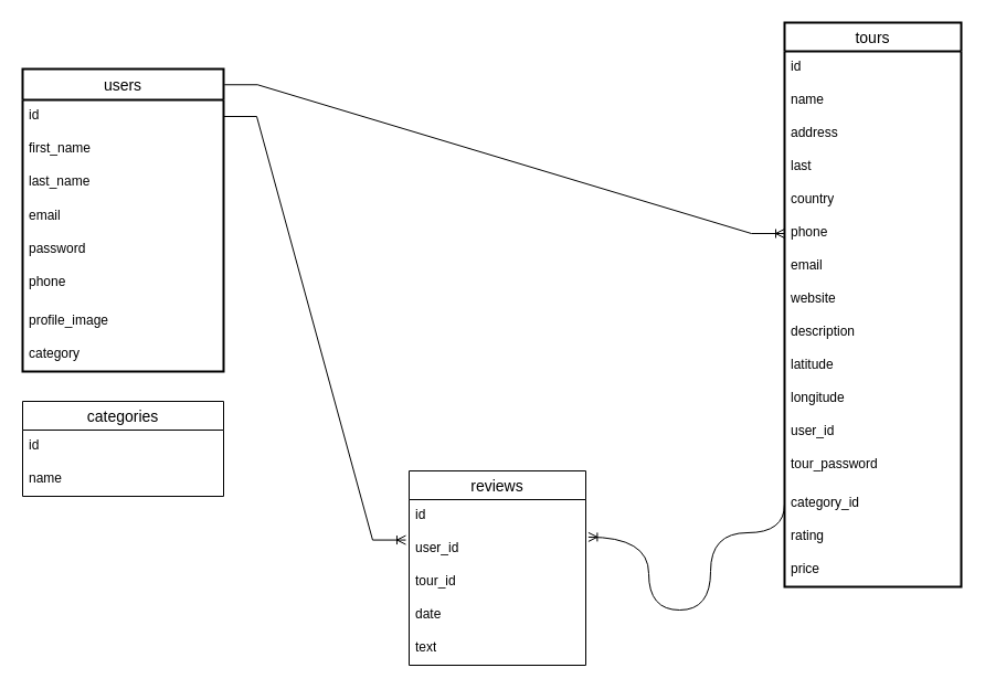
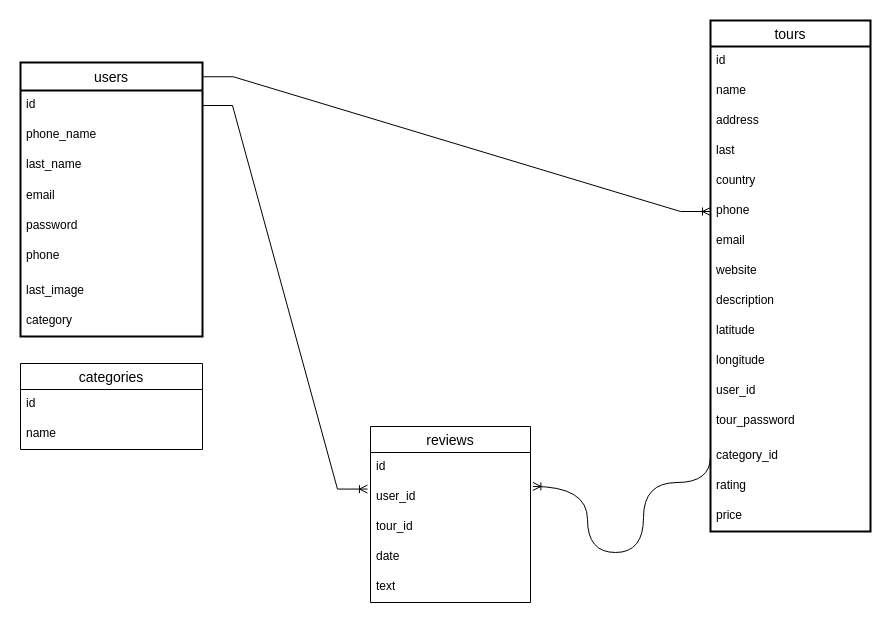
  <mxCell id="0" />
  <mxCell id="1" parent="0" />
  <mxCell id="2" value="users" style="swimlane;fontStyle=0;childLayout=stackLayout;horizontal=1;startSize=28;horizontalStack=0;resizeParent=1;resizeParentMax=0;resizeLast=0;collapsible=1;marginBottom=0;align=center;fontSize=14;strokeWidth=2;rounded=0;" parent="1" vertex="1"><mxGeometry y="62" width="182" height="274" as="geometry" x="20"><mxRectangle x="49" y="28" width="63" height="35" as="alternateBounds" /></mxGeometry></mxCell>
  <mxCell id="3" value="id" style="text;strokeColor=none;fillColor=none;spacingLeft=4;spacingRight=4;overflow=hidden;rotatable=0;points=[[0,0.5],[1,0.5]];portConstraint=eastwest;fontSize=12;whiteSpace=wrap;html=1;" parent="2" vertex="1"><mxGeometry y="28" width="182" height="30" as="geometry" /></mxCell>
- <mxCell id="4" value="first_name" style="text;strokeColor=none;fillColor=none;spacingLeft=4;spacingRight=4;overflow=hidden;rotatable=0;points=[[0,0.5],[1,0.5]];portConstraint=eastwest;fontSize=12;whiteSpace=wrap;html=1;rounded=0;" parent="2" vertex="1"><mxGeometry y="58" width="182" height="30" as="geometry" /></mxCell>
+ <mxCell id="4" value="phone_name" style="text;strokeColor=none;fillColor=none;spacingLeft=4;spacingRight=4;overflow=hidden;rotatable=0;points=[[0,0.5],[1,0.5]];portConstraint=eastwest;fontSize=12;whiteSpace=wrap;html=1;rounded=0;" parent="2" vertex="1"><mxGeometry y="58" width="182" height="30" as="geometry" /></mxCell>
  <mxCell id="5" value="last_name" style="text;strokeColor=none;fillColor=none;spacingLeft=4;spacingRight=4;overflow=hidden;rotatable=0;points=[[0,0.5],[1,0.5]];portConstraint=eastwest;fontSize=12;whiteSpace=wrap;html=1;spacingTop=0;verticalAlign=top;" parent="2" vertex="1"><mxGeometry y="88" width="182" height="31" as="geometry" /></mxCell>
  <mxCell id="6" value="email" style="text;strokeColor=none;fillColor=none;spacingLeft=4;spacingRight=4;overflow=hidden;rotatable=0;points=[[0,0.5],[1,0.5]];portConstraint=eastwest;fontSize=12;whiteSpace=wrap;html=1;" parent="2" vertex="1"><mxGeometry y="119" width="182" height="30" as="geometry" /></mxCell>
  <mxCell id="7" value="password" style="text;strokeColor=none;fillColor=none;spacingLeft=4;spacingRight=4;overflow=hidden;rotatable=0;points=[[0,0.5],[1,0.5]];portConstraint=eastwest;fontSize=12;whiteSpace=wrap;html=1;" parent="2" vertex="1"><mxGeometry y="149" width="182" height="30" as="geometry" /></mxCell>
  <mxCell id="8" value="phone" style="text;strokeColor=none;fillColor=none;spacingLeft=4;spacingRight=4;overflow=hidden;rotatable=0;points=[[0,0.5],[1,0.5]];portConstraint=eastwest;fontSize=12;whiteSpace=wrap;html=1;" parent="2" vertex="1"><mxGeometry y="179" width="182" height="35" as="geometry" /></mxCell>
- <mxCell id="9" value="profile_image" style="text;strokeColor=none;fillColor=none;spacingLeft=4;spacingRight=4;overflow=hidden;rotatable=0;points=[[0,0.5],[1,0.5]];portConstraint=eastwest;fontSize=12;whiteSpace=wrap;html=1;" parent="2" vertex="1"><mxGeometry y="214" width="182" height="30" as="geometry" /></mxCell>
+ <mxCell id="9" value="last_image" style="text;strokeColor=none;fillColor=none;spacingLeft=4;spacingRight=4;overflow=hidden;rotatable=0;points=[[0,0.5],[1,0.5]];portConstraint=eastwest;fontSize=12;whiteSpace=wrap;html=1;" parent="2" vertex="1"><mxGeometry y="214" width="182" height="30" as="geometry" /></mxCell>
  <mxCell id="10" value="category" style="text;strokeColor=none;fillColor=none;spacingLeft=4;spacingRight=4;overflow=hidden;rotatable=0;points=[[0,0.5],[1,0.5]];portConstraint=eastwest;fontSize=12;whiteSpace=wrap;html=1;" parent="2" vertex="1"><mxGeometry y="244" width="182" height="30" as="geometry" /></mxCell>
  <mxCell id="11" value="tours" style="swimlane;fontStyle=0;childLayout=stackLayout;horizontal=1;startSize=26;horizontalStack=0;resizeParent=1;resizeParentMax=0;resizeLast=0;collapsible=1;marginBottom=0;align=center;fontSize=14;strokeWidth=2;" parent="1" vertex="1"><mxGeometry x="710" y="20" width="160" height="511" as="geometry"><mxRectangle x="728" y="-350" width="70" height="35" as="alternateBounds" /></mxGeometry></mxCell>
  <mxCell id="12" value="id" style="text;strokeColor=none;fillColor=none;spacingLeft=4;spacingRight=4;overflow=hidden;rotatable=0;points=[[0,0.5],[1,0.5]];portConstraint=eastwest;fontSize=12;whiteSpace=wrap;html=1;" parent="11" vertex="1"><mxGeometry y="26" width="160" height="30" as="geometry" /></mxCell>
  <mxCell id="13" value="name" style="text;strokeColor=none;fillColor=none;spacingLeft=4;spacingRight=4;overflow=hidden;rotatable=0;points=[[0,0.5],[1,0.5]];portConstraint=eastwest;fontSize=12;whiteSpace=wrap;html=1;" parent="11" vertex="1"><mxGeometry y="56" width="160" height="30" as="geometry" /></mxCell>
  <mxCell id="14" value="address" style="text;strokeColor=none;fillColor=none;spacingLeft=4;spacingRight=4;overflow=hidden;rotatable=0;points=[[0,0.5],[1,0.5]];portConstraint=eastwest;fontSize=12;whiteSpace=wrap;html=1;" parent="11" vertex="1"><mxGeometry y="86" width="160" height="30" as="geometry" /></mxCell>
  <mxCell id="15" value="last" style="text;strokeColor=none;fillColor=none;spacingLeft=4;spacingRight=4;overflow=hidden;rotatable=0;points=[[0,0.5],[1,0.5]];portConstraint=eastwest;fontSize=12;whiteSpace=wrap;html=1;" parent="11" vertex="1"><mxGeometry y="116" width="160" height="30" as="geometry" /></mxCell>
  <mxCell id="16" value="country" style="text;strokeColor=none;fillColor=none;spacingLeft=4;spacingRight=4;overflow=hidden;rotatable=0;points=[[0,0.5],[1,0.5]];portConstraint=eastwest;fontSize=12;whiteSpace=wrap;html=1;" parent="11" vertex="1"><mxGeometry y="146" width="160" height="30" as="geometry" /></mxCell>
  <mxCell id="17" value="phone" style="text;strokeColor=none;fillColor=none;spacingLeft=4;spacingRight=4;overflow=hidden;rotatable=0;points=[[0,0.5],[1,0.5]];portConstraint=eastwest;fontSize=12;whiteSpace=wrap;html=1;" parent="11" vertex="1"><mxGeometry y="176" width="160" height="30" as="geometry" /></mxCell>
  <mxCell id="18" value="email" style="text;strokeColor=none;fillColor=none;spacingLeft=4;spacingRight=4;overflow=hidden;rotatable=0;points=[[0,0.5],[1,0.5]];portConstraint=eastwest;fontSize=12;whiteSpace=wrap;html=1;" parent="11" vertex="1"><mxGeometry y="206" width="160" height="30" as="geometry" /></mxCell>
  <mxCell id="19" value="website" style="text;strokeColor=none;fillColor=none;spacingLeft=4;spacingRight=4;overflow=hidden;rotatable=0;points=[[0,0.5],[1,0.5]];portConstraint=eastwest;fontSize=12;whiteSpace=wrap;html=1;" parent="11" vertex="1"><mxGeometry y="236" width="160" height="30" as="geometry" /></mxCell>
  <mxCell id="20" value="description" style="text;strokeColor=none;fillColor=none;spacingLeft=4;spacingRight=4;overflow=hidden;rotatable=0;points=[[0,0.5],[1,0.5]];portConstraint=eastwest;fontSize=12;whiteSpace=wrap;html=1;" parent="11" vertex="1"><mxGeometry y="266" width="160" height="30" as="geometry" /></mxCell>
  <mxCell id="21" value="latitude" style="text;strokeColor=none;fillColor=none;spacingLeft=4;spacingRight=4;overflow=hidden;rotatable=0;points=[[0,0.5],[1,0.5]];portConstraint=eastwest;fontSize=12;whiteSpace=wrap;html=1;" parent="11" vertex="1"><mxGeometry y="296" width="160" height="30" as="geometry" /></mxCell>
  <mxCell id="22" value="longitude" style="text;strokeColor=none;fillColor=none;spacingLeft=4;spacingRight=4;overflow=hidden;rotatable=0;points=[[0,0.5],[1,0.5]];portConstraint=eastwest;fontSize=12;whiteSpace=wrap;html=1;" parent="11" vertex="1"><mxGeometry y="326" width="160" height="30" as="geometry" /></mxCell>
  <mxCell id="23" value="user_id" style="text;strokeColor=none;fillColor=none;spacingLeft=4;spacingRight=4;overflow=hidden;rotatable=0;points=[[0,0.5],[1,0.5]];portConstraint=eastwest;fontSize=12;whiteSpace=wrap;html=1;" parent="11" vertex="1"><mxGeometry y="356" width="160" height="30" as="geometry" /></mxCell>
  <mxCell id="24" value="tour_password" style="text;strokeColor=none;fillColor=none;spacingLeft=4;spacingRight=4;overflow=hidden;rotatable=0;points=[[0,0.5],[1,0.5]];portConstraint=eastwest;fontSize=12;whiteSpace=wrap;html=1;" parent="11" vertex="1"><mxGeometry y="386" width="160" height="35" as="geometry" /></mxCell>
  <mxCell id="25" value="category_id" style="text;strokeColor=none;fillColor=none;spacingLeft=4;spacingRight=4;overflow=hidden;rotatable=0;points=[[0,0.5],[1,0.5]];portConstraint=eastwest;fontSize=12;whiteSpace=wrap;html=1;" parent="11" vertex="1"><mxGeometry y="421" width="160" height="30" as="geometry" /></mxCell>
  <mxCell id="26" value="rating" style="text;strokeColor=none;fillColor=none;spacingLeft=4;spacingRight=4;overflow=hidden;rotatable=0;points=[[0,0.5],[1,0.5]];portConstraint=eastwest;fontSize=12;whiteSpace=wrap;html=1;" parent="11" vertex="1"><mxGeometry y="451" width="160" height="30" as="geometry" /></mxCell>
  <mxCell id="27" value="price" style="text;strokeColor=none;fillColor=none;spacingLeft=4;spacingRight=4;overflow=hidden;rotatable=0;points=[[0,0.5],[1,0.5]];portConstraint=eastwest;fontSize=12;whiteSpace=wrap;html=1;" parent="11" vertex="1"><mxGeometry y="481" width="160" height="30" as="geometry" /></mxCell>
  <mxCell id="28" value="categories" style="swimlane;fontStyle=0;childLayout=stackLayout;horizontal=1;startSize=26;horizontalStack=0;resizeParent=1;resizeParentMax=0;resizeLast=0;collapsible=1;marginBottom=0;align=center;fontSize=14;" parent="1" vertex="1"><mxGeometry y="363" width="182" height="86" as="geometry" x="20" /></mxCell>
  <mxCell id="29" value="id" style="text;strokeColor=none;fillColor=none;spacingLeft=4;spacingRight=4;overflow=hidden;rotatable=0;points=[[0,0.5],[1,0.5]];portConstraint=eastwest;fontSize=12;whiteSpace=wrap;html=1;" parent="28" vertex="1"><mxGeometry y="26" width="182" height="30" as="geometry" /></mxCell>
  <mxCell id="30" value="name" style="text;strokeColor=none;fillColor=none;spacingLeft=4;spacingRight=4;overflow=hidden;rotatable=0;points=[[0,0.5],[1,0.5]];portConstraint=eastwest;fontSize=12;whiteSpace=wrap;html=1;" parent="28" vertex="1"><mxGeometry y="56" width="182" height="30" as="geometry" /></mxCell>
  <mxCell id="31" value="" style="edgeStyle=entityRelationEdgeStyle;fontSize=12;html=1;endArrow=ERoneToMany;rounded=0;exitX=1.004;exitY=0.052;exitDx=0;exitDy=0;exitPerimeter=0;entryX=0;entryY=0.5;entryDx=0;entryDy=0;" parent="1" source="2" target="17" edge="1"><mxGeometry width="100" height="100" relative="1" as="geometry"><mxPoint x="370" y="757" as="sourcePoint" /><mxPoint x="470" y="657" as="targetPoint" /><Array as="points"><mxPoint x="398" y="461" /></Array></mxGeometry></mxCell>
  <mxCell id="32" value="reviews" style="swimlane;fontStyle=0;childLayout=stackLayout;horizontal=1;startSize=26;horizontalStack=0;resizeParent=1;resizeParentMax=0;resizeLast=0;collapsible=1;marginBottom=0;align=center;fontSize=14;" parent="1" vertex="1"><mxGeometry x="370" y="426" width="160" height="176" as="geometry" /></mxCell>
  <mxCell id="33" value="id" style="text;strokeColor=none;fillColor=none;spacingLeft=4;spacingRight=4;overflow=hidden;rotatable=0;points=[[0,0.5],[1,0.5]];portConstraint=eastwest;fontSize=12;whiteSpace=wrap;html=1;" parent="32" vertex="1"><mxGeometry y="26" width="160" height="30" as="geometry" /></mxCell>
  <mxCell id="34" value="user_id" style="text;strokeColor=none;fillColor=none;spacingLeft=4;spacingRight=4;overflow=hidden;rotatable=0;points=[[0,0.5],[1,0.5]];portConstraint=eastwest;fontSize=12;whiteSpace=wrap;html=1;" parent="32" vertex="1"><mxGeometry y="56" width="160" height="30" as="geometry" /></mxCell>
  <mxCell id="35" value="tour_id" style="text;strokeColor=none;fillColor=none;spacingLeft=4;spacingRight=4;overflow=hidden;rotatable=0;points=[[0,0.5],[1,0.5]];portConstraint=eastwest;fontSize=12;whiteSpace=wrap;html=1;" parent="32" vertex="1"><mxGeometry y="86" width="160" height="30" as="geometry" /></mxCell>
  <mxCell id="36" value="date" style="text;strokeColor=none;fillColor=none;spacingLeft=4;spacingRight=4;overflow=hidden;rotatable=0;points=[[0,0.5],[1,0.5]];portConstraint=eastwest;fontSize=12;whiteSpace=wrap;html=1;" parent="32" vertex="1"><mxGeometry y="116" width="160" height="30" as="geometry" /></mxCell>
  <mxCell id="37" value="text" style="text;strokeColor=none;fillColor=none;spacingLeft=4;spacingRight=4;overflow=hidden;rotatable=0;points=[[0,0.5],[1,0.5]];portConstraint=eastwest;fontSize=12;whiteSpace=wrap;html=1;" parent="32" vertex="1"><mxGeometry y="146" width="160" height="30" as="geometry" /></mxCell>
  <mxCell id="38" value="" style="edgeStyle=entityRelationEdgeStyle;fontSize=12;html=1;endArrow=ERoneToMany;rounded=0;exitX=1;exitY=0.5;exitDx=0;exitDy=0;entryX=-0.019;entryY=0.219;entryDx=0;entryDy=0;entryPerimeter=0;" parent="1" source="3" target="34" edge="1"><mxGeometry width="100" height="100" relative="1" as="geometry"><mxPoint x="370" y="393" as="sourcePoint" /><mxPoint x="470" y="293" as="targetPoint" /></mxGeometry></mxCell>
  <mxCell id="39" value="" style="edgeStyle=orthogonalEdgeStyle;fontSize=12;html=1;endArrow=ERoneToMany;rounded=0;entryX=1.015;entryY=0.13;entryDx=0;entryDy=0;curved=1;entryPerimeter=0;exitX=0;exitY=0.5;exitDx=0;exitDy=0;" parent="1" source="25" target="34" edge="1"><mxGeometry width="100" height="100" relative="1" as="geometry"><mxPoint x="699" y="486" as="sourcePoint" /><mxPoint x="530" y="523.5" as="targetPoint" /><Array as="points"><mxPoint x="710" y="482" /><mxPoint x="643" y="482" /><mxPoint x="643" y="552" /><mxPoint x="587" y="552" /><mxPoint x="587" y="486" /></Array></mxGeometry></mxCell>
